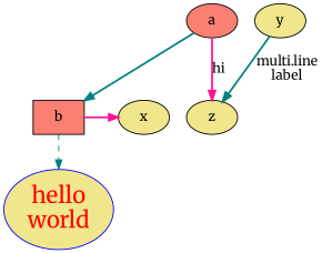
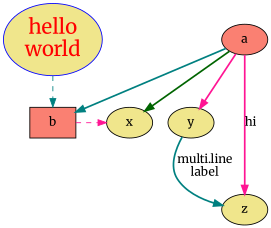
  digraph {
    fontname=Merriweather
    node [fillcolor=khaki fontname=Merriweather style=filled]
    edge [color=deeppink fontname=Merriweather style=bold]
    b [fillcolor=salmon shape=box]
    x
    n3 [color=blue fontcolor=red fontsize=24 label="hello\nworld"]
    a [fillcolor=salmon]
    y
    z
    subgraph sub_1 {
      rank=same
      b
      x
    }
-   b -> x
-   b -> n3 [color=teal style=dashed]
+   b -> x [style=dashed]
+   n3 -> b [color=teal style=dashed]
    a -> b [color=teal]
+   a -> x [color=darkgreen]
+   a -> y
    a -> z [label=hi weight=100]
    y -> z [color=teal label="multi.line\nlabel"]
  }
